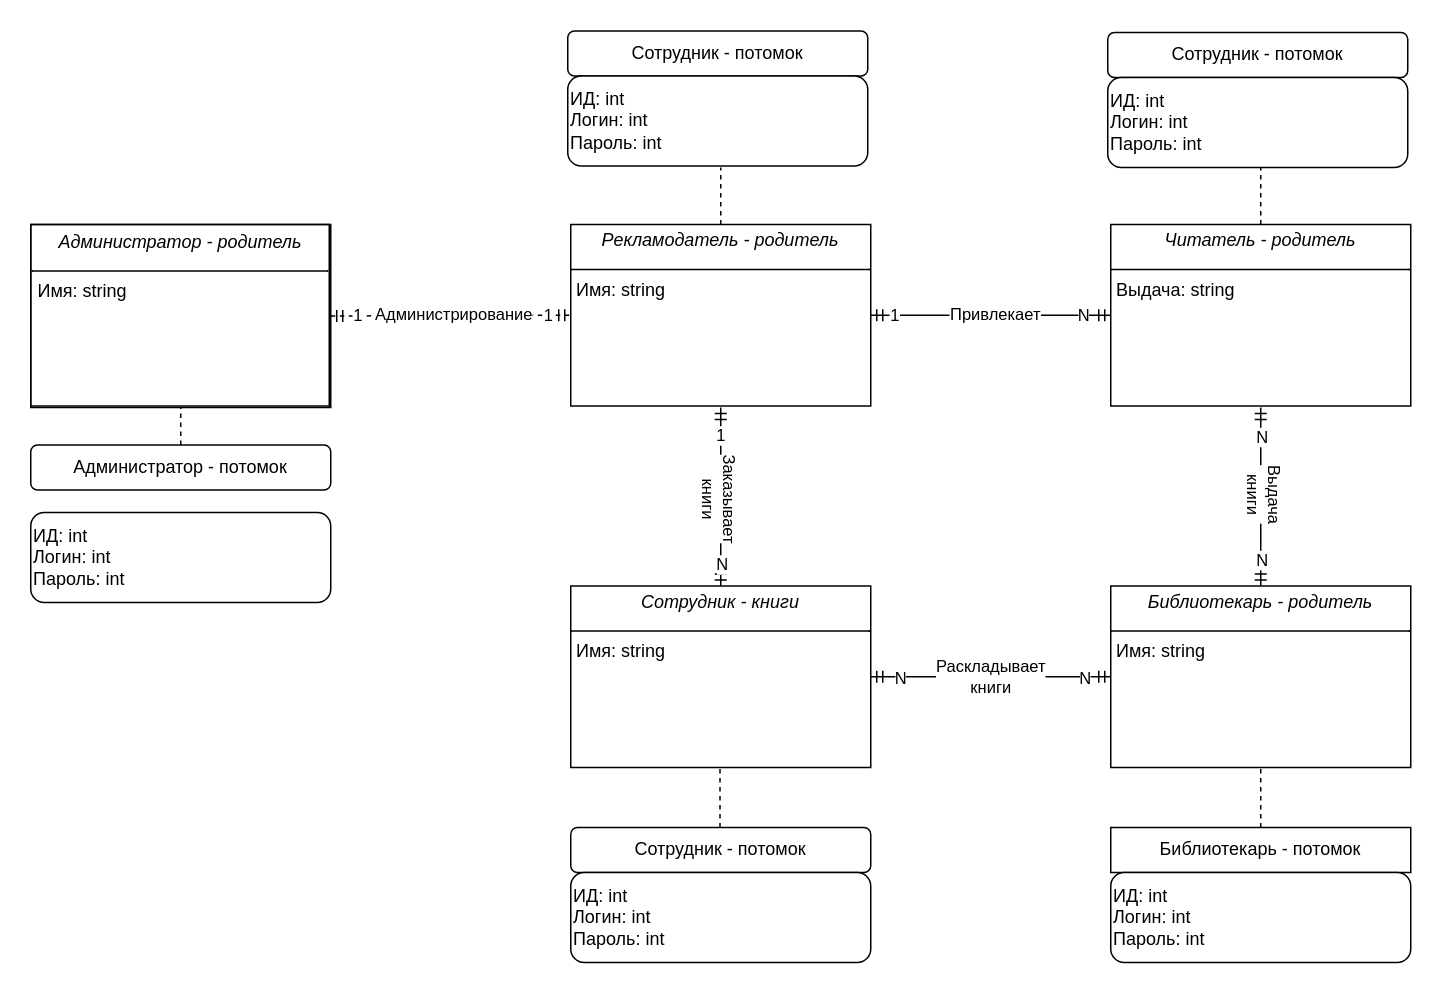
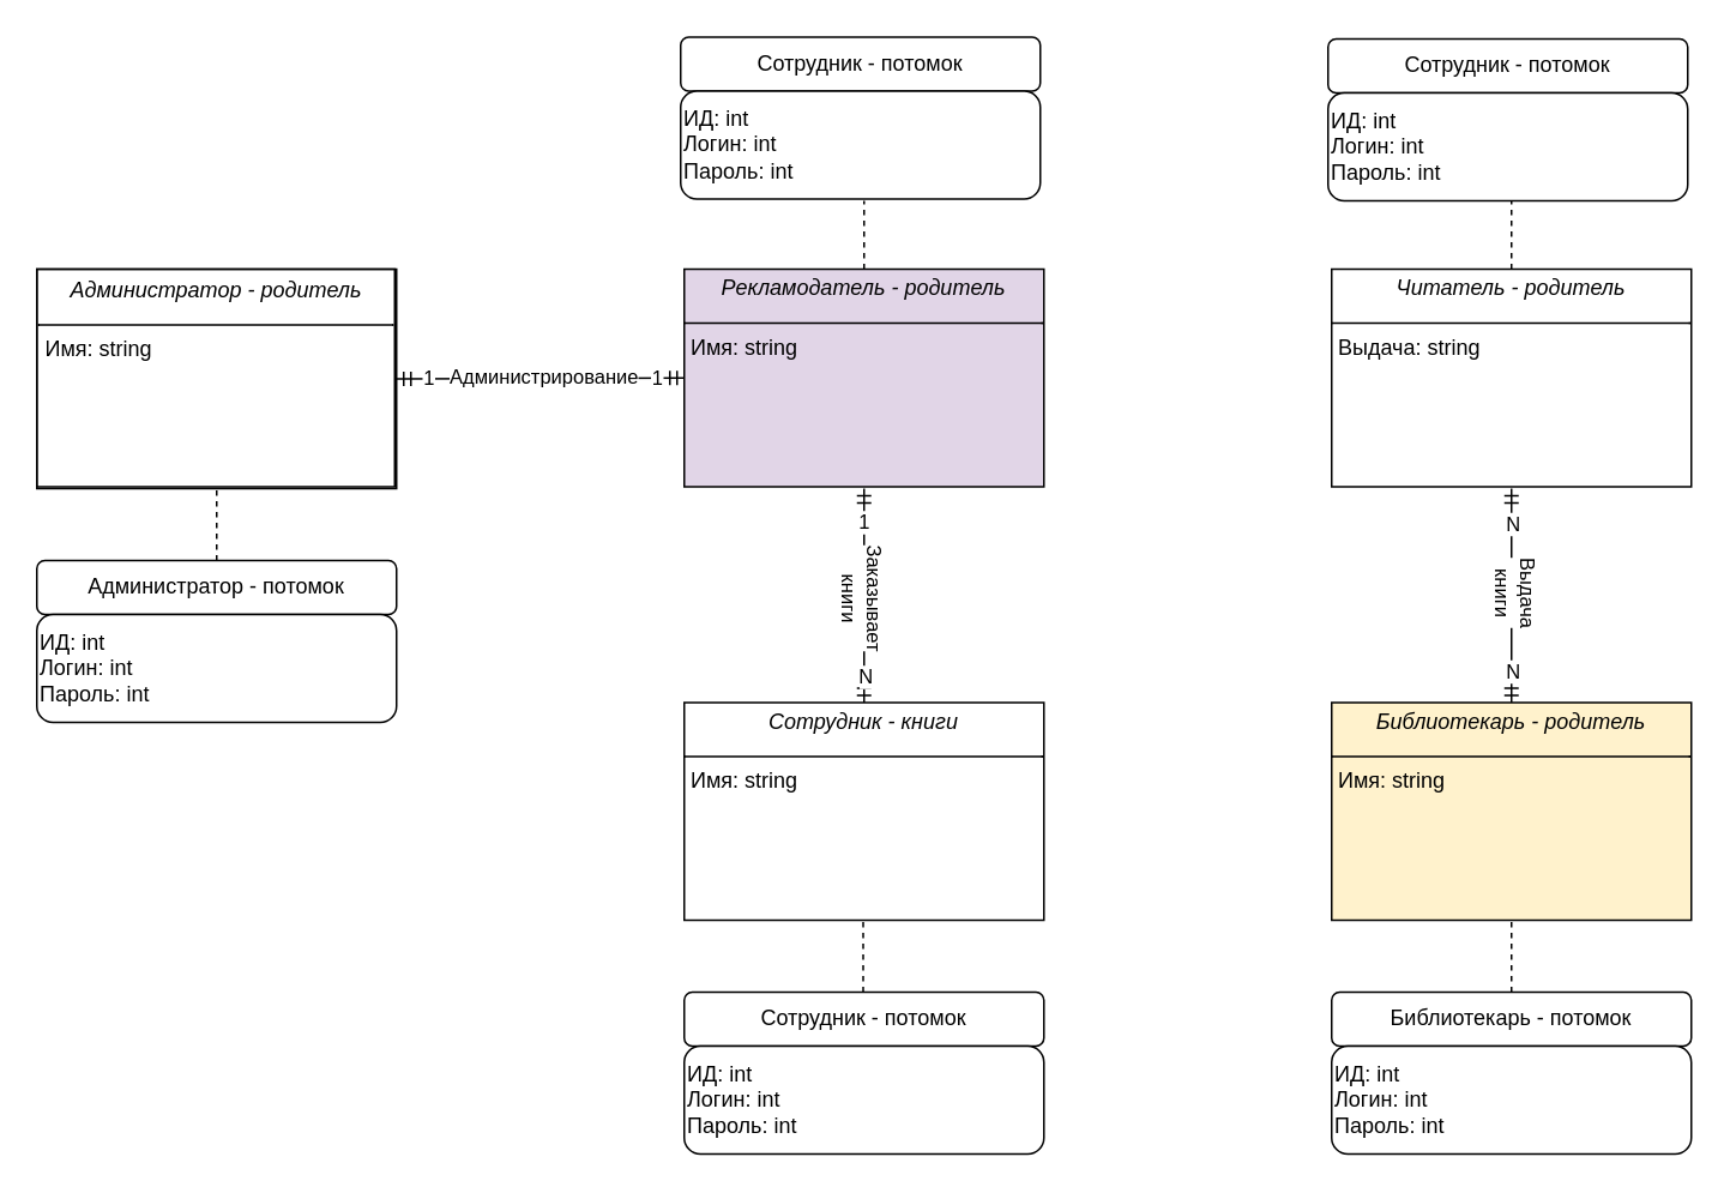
  <mxCell id="0" />
  <mxCell id="1" parent="0" />
  <mxCell id="2" value="&lt;p style=&quot;margin:0px;margin-top:4px;text-align:center;&quot;&gt;&lt;i&gt;Администратор - родитель&lt;/i&gt;&lt;/p&gt;&lt;p&gt;&lt;/p&gt;&lt;hr size=&quot;1&quot; style=&quot;border-style:solid;&quot;&gt;&lt;p style=&quot;margin:0px;margin-left:4px;&quot;&gt;Имя: string&lt;/p&gt;" style="verticalAlign=top;align=left;overflow=fill;html=1;whiteSpace=wrap;labelBorderColor=light-dark(#000000,#EDEDED);" vertex="1" parent="1"><mxGeometry x="20" y="149" width="200" height="122" as="geometry" /></mxCell>
- <mxCell id="3" value="&lt;p style=&quot;margin:0px;margin-top:4px;text-align:center;&quot;&gt;&lt;i&gt;Рекламодатель - родитель&lt;/i&gt;&lt;/p&gt;&lt;p&gt;&lt;/p&gt;&lt;hr size=&quot;1&quot; style=&quot;border-style:solid;&quot;&gt;&lt;p style=&quot;margin:0px;margin-left:4px;&quot;&gt;Имя: string&lt;/p&gt;" style="verticalAlign=top;align=left;overflow=fill;html=1;whiteSpace=wrap;" vertex="1" parent="1"><mxGeometry x="380" y="149" width="200" height="121" as="geometry" /></mxCell>
+ <mxCell id="3" value="&lt;p style=&quot;margin:0px;margin-top:4px;text-align:center;&quot;&gt;&lt;i&gt;Рекламодатель - родитель&lt;/i&gt;&lt;/p&gt;&lt;p&gt;&lt;/p&gt;&lt;hr size=&quot;1&quot; style=&quot;border-style:solid;&quot;&gt;&lt;p style=&quot;margin:0px;margin-left:4px;&quot;&gt;Имя: string&lt;/p&gt;" style="verticalAlign=top;align=left;overflow=fill;html=1;whiteSpace=wrap;fillColor=#e1d5e7;" vertex="1" parent="1"><mxGeometry x="380" y="149" width="200" height="121" as="geometry" /></mxCell>
  <mxCell id="4" value="&lt;p style=&quot;margin:0px;margin-top:4px;text-align:center;&quot;&gt;&lt;i&gt;Читатель - родитель&lt;/i&gt;&lt;/p&gt;&lt;p&gt;&lt;/p&gt;&lt;hr size=&quot;1&quot; style=&quot;border-style:solid;&quot;&gt;&lt;p style=&quot;margin:0px;margin-left:4px;&quot;&gt;Выдача: string&lt;/p&gt;" style="verticalAlign=top;align=left;overflow=fill;html=1;whiteSpace=wrap;" vertex="1" parent="1"><mxGeometry x="740" y="149" width="200" height="121" as="geometry" /></mxCell>
- <mxCell id="5" value="" style="endArrow=ERmandOne;startArrow=ERmandOne;html=1;rounded=0;startFill=0;endFill=0;exitX=1;exitY=0.5;exitDx=0;exitDy=0;entryX=0;entryY=0.5;entryDx=0;entryDy=0;strokeColor=light-dark(#000000,#EDEDED);dashed=1;" edge="1" parent="1" source="2" target="3"><mxGeometry width="50" height="50" relative="1" as="geometry"><mxPoint x="360" y="431" as="sourcePoint" /><mxPoint x="410" y="381" as="targetPoint" /></mxGeometry></mxCell>
+ <mxCell id="5" value="" style="endArrow=ERmandOne;startArrow=ERmandOne;html=1;rounded=0;startFill=0;endFill=0;exitX=1;exitY=0.5;exitDx=0;exitDy=0;entryX=0;entryY=0.5;entryDx=0;entryDy=0;strokeColor=light-dark(#000000,#EDEDED);" edge="1" parent="1" source="2" target="3"><mxGeometry width="50" height="50" relative="1" as="geometry"><mxPoint x="360" y="431" as="sourcePoint" /><mxPoint x="410" y="381" as="targetPoint" /></mxGeometry></mxCell>
  <mxCell id="6" value="1" style="edgeLabel;html=1;align=center;verticalAlign=middle;resizable=0;points=[];" vertex="1" connectable="0" parent="5"><mxGeometry x="-0.784" y="-3" relative="1" as="geometry"><mxPoint y="-3" as="offset" /></mxGeometry></mxCell>
  <mxCell id="7" value="1" style="edgeLabel;html=1;align=center;verticalAlign=middle;resizable=0;points=[];" vertex="1" connectable="0" parent="5"><mxGeometry x="0.807" y="1" relative="1" as="geometry"><mxPoint y="1" as="offset" /></mxGeometry></mxCell>
  <mxCell id="8" value="Администрирование" style="edgeLabel;html=1;align=center;verticalAlign=middle;resizable=0;points=[];" vertex="1" connectable="0" parent="5"><mxGeometry x="-0.216" y="1" relative="1" as="geometry"><mxPoint x="19" as="offset" /></mxGeometry></mxCell>
- <mxCell id="9" value="" style="endArrow=ERmandOne;startArrow=ERmandOne;html=1;rounded=0;exitX=1;exitY=0.5;exitDx=0;exitDy=0;entryX=0;entryY=0.5;entryDx=0;entryDy=0;startFill=0;endFill=0;strokeColor=default;" edge="1" parent="1" source="3" target="4"><mxGeometry width="50" height="50" relative="1" as="geometry"><mxPoint x="630" y="231" as="sourcePoint" /><mxPoint x="680" y="181" as="targetPoint" /></mxGeometry></mxCell>
- <mxCell id="10" value="1" style="edgeLabel;html=1;align=center;verticalAlign=middle;resizable=0;points=[];" vertex="1" connectable="0" parent="9"><mxGeometry x="-0.807" relative="1" as="geometry"><mxPoint as="offset" /></mxGeometry></mxCell>
- <mxCell id="11" value="N" style="edgeLabel;html=1;align=center;verticalAlign=middle;resizable=0;points=[];" vertex="1" connectable="0" parent="9"><mxGeometry x="0.761" relative="1" as="geometry"><mxPoint as="offset" /></mxGeometry></mxCell>
- <mxCell id="12" value="Привлекает" style="edgeLabel;html=1;align=center;verticalAlign=middle;resizable=0;points=[];" vertex="1" connectable="0" parent="9"><mxGeometry x="-0.273" y="-1" relative="1" as="geometry"><mxPoint x="24" y="-2" as="offset" /></mxGeometry></mxCell>
  <mxCell id="13" value="&lt;p style=&quot;margin:0px;margin-top:4px;text-align:center;&quot;&gt;&lt;i&gt;Сотрудник - книги&lt;/i&gt;&lt;/p&gt;&lt;p&gt;&lt;/p&gt;&lt;hr size=&quot;1&quot; style=&quot;border-style:solid;&quot;&gt;&lt;p style=&quot;margin:0px;margin-left:4px;&quot;&gt;Имя: string&lt;/p&gt;" style="verticalAlign=top;align=left;overflow=fill;html=1;whiteSpace=wrap;" vertex="1" parent="1"><mxGeometry x="380" y="390" width="200" height="121" as="geometry" /></mxCell>
  <mxCell id="14" value="" style="endArrow=ERmandOne;startArrow=ERmandOne;html=1;rounded=0;exitX=0.5;exitY=0;exitDx=0;exitDy=0;startFill=0;endFill=0;strokeColor=default;" edge="1" parent="1" source="13"><mxGeometry width="50" height="50" relative="1" as="geometry"><mxPoint x="430" y="321" as="sourcePoint" /><mxPoint x="480" y="271" as="targetPoint" /></mxGeometry></mxCell>
  <mxCell id="15" value="1" style="edgeLabel;html=1;align=center;verticalAlign=middle;resizable=0;points=[];" vertex="1" connectable="0" parent="14"><mxGeometry x="0.768" y="1" relative="1" as="geometry"><mxPoint y="4" as="offset" /></mxGeometry></mxCell>
  <mxCell id="16" value="N" style="edgeLabel;html=1;align=center;verticalAlign=middle;resizable=0;points=[];" vertex="1" connectable="0" parent="14"><mxGeometry x="-0.745" relative="1" as="geometry"><mxPoint as="offset" /></mxGeometry></mxCell>
  <mxCell id="17" value="Заказывает&lt;div&gt;книги&lt;/div&gt;" style="edgeLabel;html=1;align=center;verticalAlign=middle;resizable=0;points=[];rotation=90;" vertex="1" connectable="0" parent="14"><mxGeometry x="0.477" relative="1" as="geometry"><mxPoint y="29" as="offset" /></mxGeometry></mxCell>
- <mxCell id="18" value="&lt;p style=&quot;margin:0px;margin-top:4px;text-align:center;&quot;&gt;&lt;i&gt;Библиотекарь - родитель&lt;/i&gt;&lt;/p&gt;&lt;p&gt;&lt;/p&gt;&lt;hr size=&quot;1&quot; style=&quot;border-style:solid;&quot;&gt;&lt;p style=&quot;margin:0px;margin-left:4px;&quot;&gt;Имя: string&lt;/p&gt;" style="verticalAlign=top;align=left;overflow=fill;html=1;whiteSpace=wrap;" vertex="1" parent="1"><mxGeometry x="740" y="390" width="200" height="121" as="geometry" /></mxCell>
- <mxCell id="19" value="" style="endArrow=ERmandOne;startArrow=ERmandOne;html=1;rounded=0;exitX=1;exitY=0.5;exitDx=0;exitDy=0;entryX=0;entryY=0.5;entryDx=0;entryDy=0;startFill=0;endFill=0;strokeColor=default;" edge="1" parent="1" source="13" target="18"><mxGeometry width="50" height="50" relative="1" as="geometry"><mxPoint x="620" y="451" as="sourcePoint" /><mxPoint x="670" y="401" as="targetPoint" /></mxGeometry></mxCell>
- <mxCell id="20" value="N" style="edgeLabel;html=1;align=center;verticalAlign=middle;resizable=0;points=[];" vertex="1" connectable="0" parent="19"><mxGeometry x="-0.761" y="-1" relative="1" as="geometry"><mxPoint as="offset" /></mxGeometry></mxCell>
- <mxCell id="21" value="N" style="edgeLabel;html=1;align=center;verticalAlign=middle;resizable=0;points=[];" vertex="1" connectable="0" parent="19"><mxGeometry x="0.773" y="-1" relative="1" as="geometry"><mxPoint as="offset" /></mxGeometry></mxCell>
- <mxCell id="22" value="Раскладывает&lt;div&gt;книги&lt;/div&gt;" style="edgeLabel;html=1;align=center;verticalAlign=middle;resizable=0;points=[];" vertex="1" connectable="0" parent="19"><mxGeometry x="-0.443" y="2" relative="1" as="geometry"><mxPoint x="34" y="2" as="offset" /></mxGeometry></mxCell>
+ <mxCell id="18" value="&lt;p style=&quot;margin:0px;margin-top:4px;text-align:center;&quot;&gt;&lt;i&gt;Библиотекарь - родитель&lt;/i&gt;&lt;/p&gt;&lt;p&gt;&lt;/p&gt;&lt;hr size=&quot;1&quot; style=&quot;border-style:solid;&quot;&gt;&lt;p style=&quot;margin:0px;margin-left:4px;&quot;&gt;Имя: string&lt;/p&gt;" style="verticalAlign=top;align=left;overflow=fill;html=1;whiteSpace=wrap;fillColor=#fff2cc;" vertex="1" parent="1"><mxGeometry x="740" y="390" width="200" height="121" as="geometry" /></mxCell>
  <mxCell id="23" value="" style="endArrow=ERmandOne;startArrow=ERmandOne;html=1;rounded=0;exitX=0.5;exitY=0;exitDx=0;exitDy=0;startFill=0;endFill=0;strokeColor=default;" edge="1" parent="1" source="18"><mxGeometry width="50" height="50" relative="1" as="geometry"><mxPoint x="790" y="321" as="sourcePoint" /><mxPoint x="840" y="271" as="targetPoint" /></mxGeometry></mxCell>
  <mxCell id="24" value="N" style="edgeLabel;html=1;align=center;verticalAlign=middle;resizable=0;points=[];" vertex="1" connectable="0" parent="23"><mxGeometry x="0.707" y="-1" relative="1" as="geometry"><mxPoint x="-1" y="2" as="offset" /></mxGeometry></mxCell>
  <mxCell id="25" value="N" style="edgeLabel;html=1;align=center;verticalAlign=middle;resizable=0;points=[];" vertex="1" connectable="0" parent="23"><mxGeometry x="-0.699" y="1" relative="1" as="geometry"><mxPoint x="1" as="offset" /></mxGeometry></mxCell>
  <mxCell id="26" value="Выдача&lt;div&gt;книги&lt;/div&gt;" style="edgeLabel;html=1;align=center;verticalAlign=middle;resizable=0;points=[];rotation=90;" vertex="1" connectable="0" parent="23"><mxGeometry x="0.019" y="-1" relative="1" as="geometry"><mxPoint x="2" y="-1" as="offset" /></mxGeometry></mxCell>
- <mxCell id="27" value="Администратор - потомок" style="rounded=1;whiteSpace=wrap;html=1;" vertex="1" parent="1"><mxGeometry x="20" y="296" width="200" height="30" as="geometry" /></mxCell>
+ <mxCell id="27" value="Администратор - потомок" style="rounded=1;whiteSpace=wrap;html=1;" vertex="1" parent="1"><mxGeometry x="20" y="311" width="200" height="30" as="geometry" /></mxCell>
  <mxCell id="28" value="&lt;span style=&quot;background-color: transparent; color: light-dark(rgb(0, 0, 0), rgb(255, 255, 255));&quot;&gt;ИД: int&lt;/span&gt;&lt;br&gt;&lt;span style=&quot;background-color: transparent; color: light-dark(rgb(0, 0, 0), rgb(255, 255, 255));&quot;&gt;Логин: int&lt;/span&gt;&lt;br&gt;&lt;span style=&quot;background-color: transparent; color: light-dark(rgb(0, 0, 0), rgb(255, 255, 255));&quot;&gt;Пароль: int&lt;/span&gt;" style="rounded=1;whiteSpace=wrap;html=1;align=left;" vertex="1" parent="1"><mxGeometry x="20" y="341" width="200" height="60" as="geometry" /></mxCell>
  <mxCell id="29" value="" style="endArrow=none;dashed=1;html=1;rounded=0;exitX=0.5;exitY=0;exitDx=0;exitDy=0;" edge="1" parent="1" source="27"><mxGeometry width="50" height="50" relative="1" as="geometry"><mxPoint x="70" y="321" as="sourcePoint" /><mxPoint x="120" y="271" as="targetPoint" /></mxGeometry></mxCell>
  <mxCell id="30" value="Сотрудник - потомок" style="rounded=1;whiteSpace=wrap;html=1;" vertex="1" parent="1"><mxGeometry x="380" y="551" width="200" height="30" as="geometry" /></mxCell>
  <mxCell id="31" value="&lt;span style=&quot;background-color: transparent; color: light-dark(rgb(0, 0, 0), rgb(255, 255, 255));&quot;&gt;ИД: int&lt;/span&gt;&lt;br&gt;&lt;span style=&quot;background-color: transparent; color: light-dark(rgb(0, 0, 0), rgb(255, 255, 255));&quot;&gt;Логин: int&lt;/span&gt;&lt;br&gt;&lt;span style=&quot;background-color: transparent; color: light-dark(rgb(0, 0, 0), rgb(255, 255, 255));&quot;&gt;Пароль: int&lt;/span&gt;" style="rounded=1;whiteSpace=wrap;html=1;align=left;" vertex="1" parent="1"><mxGeometry x="380" y="581" width="200" height="60" as="geometry" /></mxCell>
  <mxCell id="32" value="" style="endArrow=none;dashed=1;html=1;rounded=0;exitX=0.5;exitY=0;exitDx=0;exitDy=0;" edge="1" parent="1"><mxGeometry width="50" height="50" relative="1" as="geometry"><mxPoint x="479.5" y="551" as="sourcePoint" /><mxPoint x="479.5" y="511" as="targetPoint" /></mxGeometry></mxCell>
- <mxCell id="33" value="Библиотекарь - потомок" style="whiteSpace=wrap;html=1;rounded=0;" vertex="1" parent="1"><mxGeometry x="740" y="551" width="200" height="30" as="geometry" /></mxCell>
+ <mxCell id="33" value="Библиотекарь - потомок" style="rounded=1;whiteSpace=wrap;html=1;" vertex="1" parent="1"><mxGeometry x="740" y="551" width="200" height="30" as="geometry" /></mxCell>
  <mxCell id="34" value="&lt;span style=&quot;background-color: transparent; color: light-dark(rgb(0, 0, 0), rgb(255, 255, 255));&quot;&gt;ИД: int&lt;/span&gt;&lt;br&gt;&lt;span style=&quot;background-color: transparent; color: light-dark(rgb(0, 0, 0), rgb(255, 255, 255));&quot;&gt;Логин: int&lt;/span&gt;&lt;br&gt;&lt;span style=&quot;background-color: transparent; color: light-dark(rgb(0, 0, 0), rgb(255, 255, 255));&quot;&gt;Пароль: int&lt;/span&gt;" style="rounded=1;whiteSpace=wrap;html=1;align=left;" vertex="1" parent="1"><mxGeometry x="740" y="581" width="200" height="60" as="geometry" /></mxCell>
  <mxCell id="35" value="" style="endArrow=none;dashed=1;html=1;rounded=0;exitX=0.5;exitY=0;exitDx=0;exitDy=0;" edge="1" parent="1" source="33"><mxGeometry width="50" height="50" relative="1" as="geometry"><mxPoint x="790" y="561" as="sourcePoint" /><mxPoint x="840" y="511" as="targetPoint" /></mxGeometry></mxCell>
  <mxCell id="36" value="Сотрудник - потомок" style="rounded=1;whiteSpace=wrap;html=1;" vertex="1" parent="1"><mxGeometry x="738" y="21" width="200" height="30" as="geometry" /></mxCell>
  <mxCell id="37" value="&lt;span style=&quot;background-color: transparent; color: light-dark(rgb(0, 0, 0), rgb(255, 255, 255));&quot;&gt;ИД: int&lt;/span&gt;&lt;br&gt;&lt;span style=&quot;background-color: transparent; color: light-dark(rgb(0, 0, 0), rgb(255, 255, 255));&quot;&gt;Логин: int&lt;/span&gt;&lt;br&gt;&lt;span style=&quot;background-color: transparent; color: light-dark(rgb(0, 0, 0), rgb(255, 255, 255));&quot;&gt;Пароль: int&lt;/span&gt;" style="rounded=1;whiteSpace=wrap;html=1;align=left;" vertex="1" parent="1"><mxGeometry x="738" y="51" width="200" height="60" as="geometry" /></mxCell>
  <mxCell id="38" value="" style="endArrow=none;dashed=1;html=1;rounded=0;exitX=0.5;exitY=0;exitDx=0;exitDy=0;" edge="1" parent="1" source="4"><mxGeometry width="50" height="50" relative="1" as="geometry"><mxPoint x="790" y="161" as="sourcePoint" /><mxPoint x="840" y="111" as="targetPoint" /></mxGeometry></mxCell>
  <mxCell id="39" value="Сотрудник - потомок" style="rounded=1;whiteSpace=wrap;html=1;" vertex="1" parent="1"><mxGeometry x="378" y="20" width="200" height="30" as="geometry" /></mxCell>
  <mxCell id="40" value="&lt;span style=&quot;background-color: transparent; color: light-dark(rgb(0, 0, 0), rgb(255, 255, 255));&quot;&gt;ИД: int&lt;/span&gt;&lt;br&gt;&lt;span style=&quot;background-color: transparent; color: light-dark(rgb(0, 0, 0), rgb(255, 255, 255));&quot;&gt;Логин: int&lt;/span&gt;&lt;br&gt;&lt;span style=&quot;background-color: transparent; color: light-dark(rgb(0, 0, 0), rgb(255, 255, 255));&quot;&gt;Пароль: int&lt;/span&gt;" style="rounded=1;whiteSpace=wrap;html=1;align=left;" vertex="1" parent="1"><mxGeometry x="378" y="50" width="200" height="60" as="geometry" /></mxCell>
  <mxCell id="41" value="" style="endArrow=none;dashed=1;html=1;rounded=0;exitX=0.5;exitY=0;exitDx=0;exitDy=0;" edge="1" parent="1" source="3"><mxGeometry width="50" height="50" relative="1" as="geometry"><mxPoint x="430" y="161" as="sourcePoint" /><mxPoint x="480" y="111" as="targetPoint" /></mxGeometry></mxCell>
